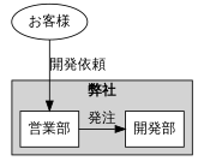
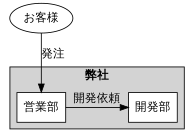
  digraph {
    node [fillcolor=white shape=box style=filled]
    n1 [label="営業部"]
    n2 [label="開発部"]
    n3 [label="お客様" shape=ellipse fillcolor="" style=""]
    subgraph cluster_1 {
      color=black
      fillcolor=lightgray
      label=<<b>弊社</b>>
      style=filled
      subgraph sub_2 {
        color=black
        fillcolor=lightgray
        label=<<b>弊社</b>>
        rank=same
        style=filled
        n1
        n2
      }
    }
-   n1 -> n2 [label="発注"]
-   n3 -> n1 [label="開発依頼"]
+   n1 -> n2 [label="開発依頼"]
+   n3 -> n1 [label="発注"]
  }
